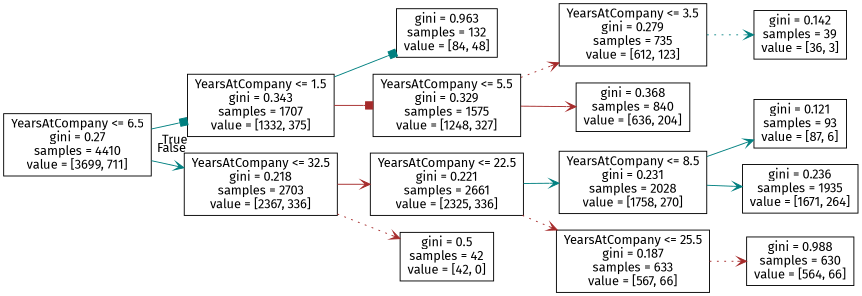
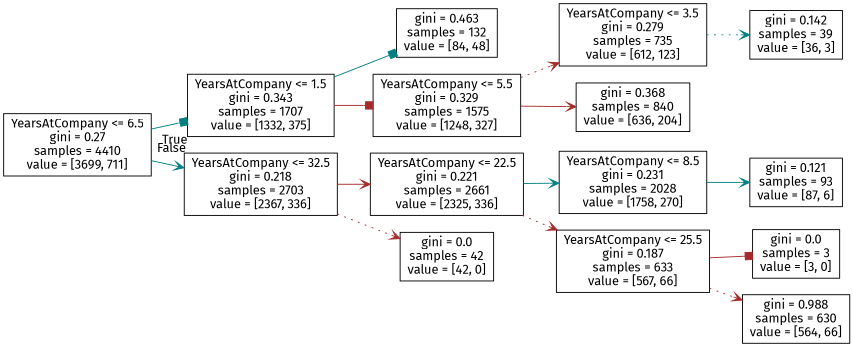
  digraph {
    fontname="Fira Sans"
    rankdir=LR
    node [fontname="Fira Sans" shape=box]
    edge [arrowhead=vee color=brown fontname="Fira Sans" style=solid]
    n1 [label="YearsAtCompany <= 6.5\ngini = 0.27\nsamples = 4410\nvalue = [3699, 711]"]
    n2 [label="YearsAtCompany <= 1.5\ngini = 0.343\nsamples = 1707\nvalue = [1332, 375]"]
    n3 [label="YearsAtCompany <= 32.5\ngini = 0.218\nsamples = 2703\nvalue = [2367, 336]"]
-   n4 [label="gini = 0.963\nsamples = 132\nvalue = [84, 48]"]
+   n4 [label="gini = 0.463\nsamples = 132\nvalue = [84, 48]"]
    n5 [label="YearsAtCompany <= 5.5\ngini = 0.329\nsamples = 1575\nvalue = [1248, 327]"]
    n6 [label="YearsAtCompany <= 22.5\ngini = 0.221\nsamples = 2661\nvalue = [2325, 336]"]
-   n7 [label="gini = 0.5\nsamples = 42\nvalue = [42, 0]"]
+   n7 [label="gini = 0.0\nsamples = 42\nvalue = [42, 0]"]
    n8 [label="YearsAtCompany <= 3.5\ngini = 0.279\nsamples = 735\nvalue = [612, 123]"]
    n9 [label="gini = 0.368\nsamples = 840\nvalue = [636, 204]"]
    n10 [label="gini = 0.142\nsamples = 39\nvalue = [36, 3]"]
    n11 [label="YearsAtCompany <= 8.5\ngini = 0.231\nsamples = 2028\nvalue = [1758, 270]"]
    n12 [label="YearsAtCompany <= 25.5\ngini = 0.187\nsamples = 633\nvalue = [567, 66]"]
    n13 [label="gini = 0.121\nsamples = 93\nvalue = [87, 6]"]
-   n14 [label="gini = 0.236\nsamples = 1935\nvalue = [1671, 264]"]
+   n15 [label="gini = 0.0\nsamples = 3\nvalue = [3, 0]"]
    n16 [label="gini = 0.988\nsamples = 630\nvalue = [564, 66]"]
    n1 -> n2 [arrowhead=box color=teal headlabel=True labelangle=45 labeldistance=2.5]
    n1 -> n3 [color=teal headlabel=False labelangle=-45 labeldistance=2.5]
    n2 -> n4 [arrowhead=box color=teal]
    n2 -> n5 [arrowhead=box]
    n3 -> n6
    n3 -> n7 [style=dotted]
    n5 -> n8 [style=dotted]
    n5 -> n9
    n6 -> n11 [color=teal]
    n6 -> n12 [style=dotted]
    n8 -> n10 [color=teal style=dotted]
    n11 -> n13 [color=teal]
-   n11 -> n14 [color=teal]
+   n12 -> n15 [arrowhead=box]
    n12 -> n16 [style=dotted]
  }
